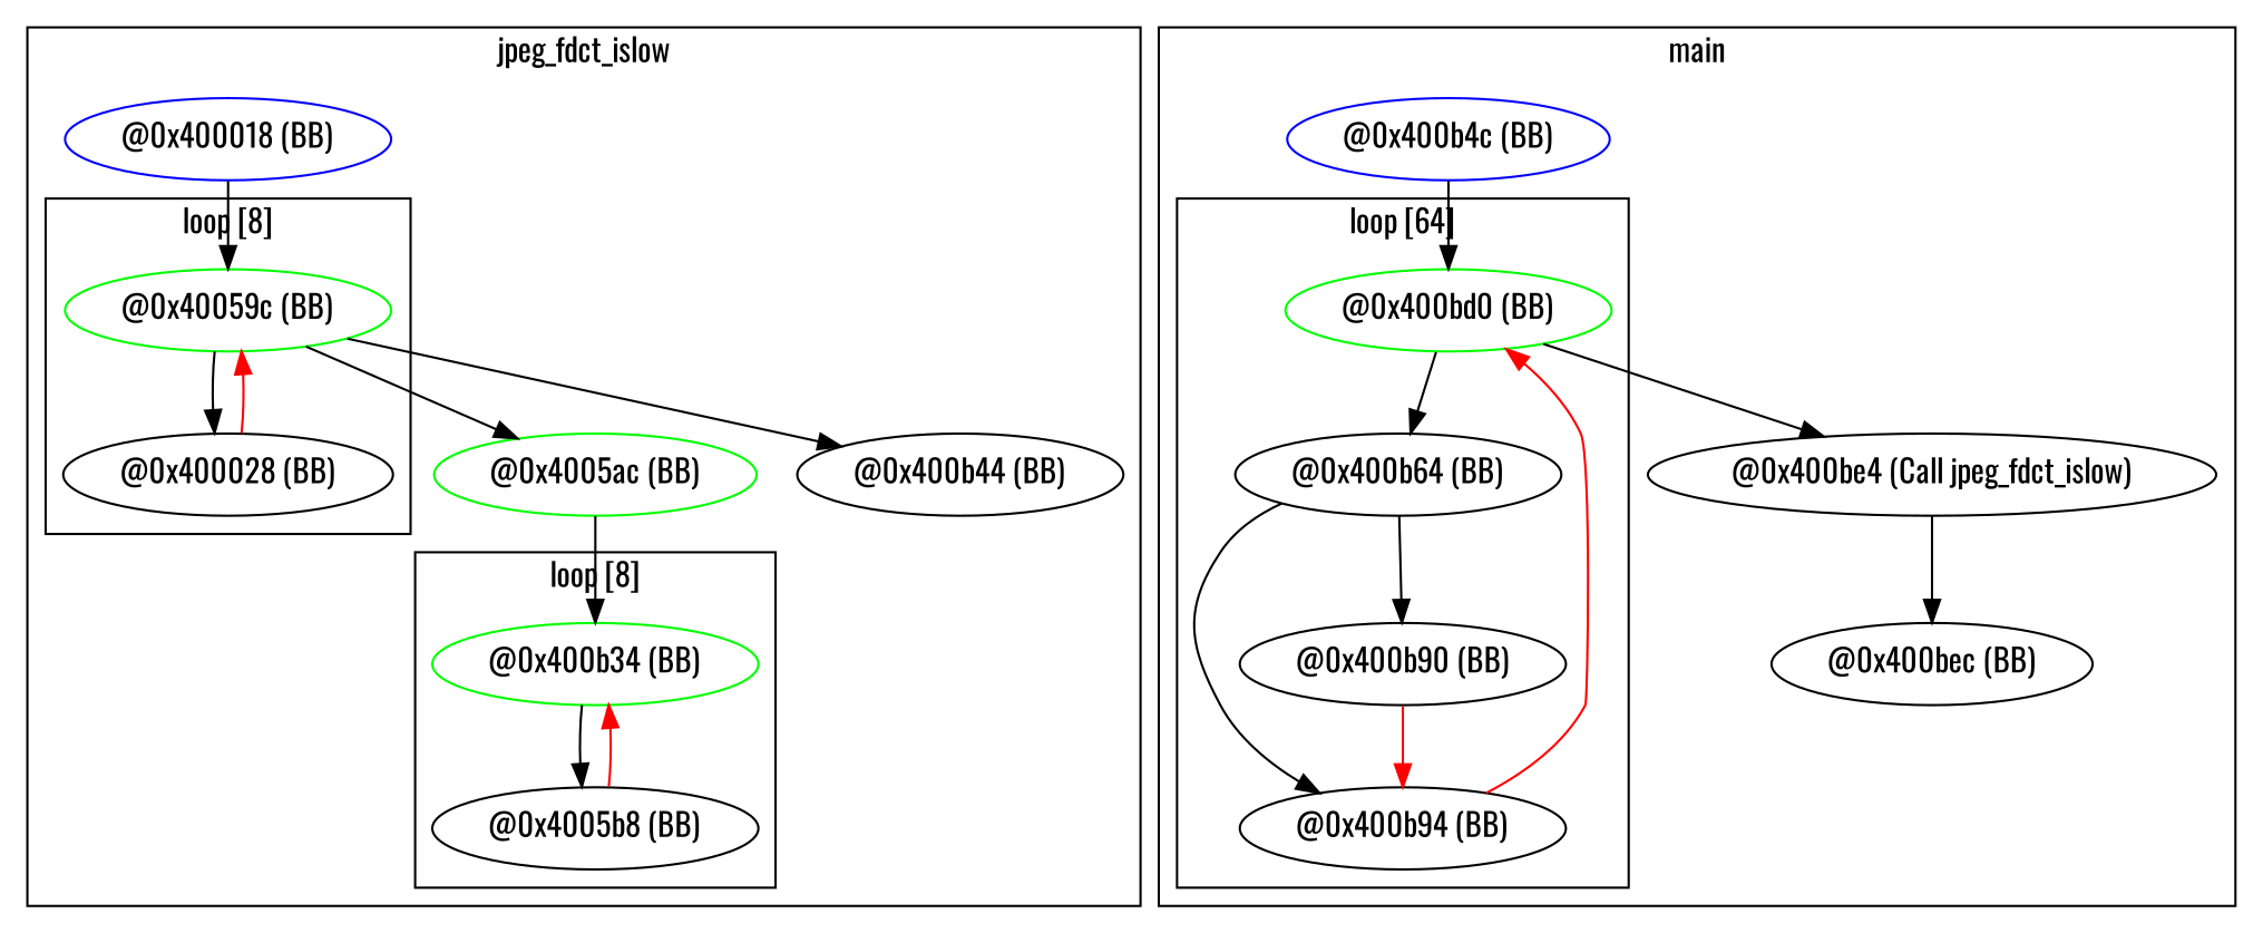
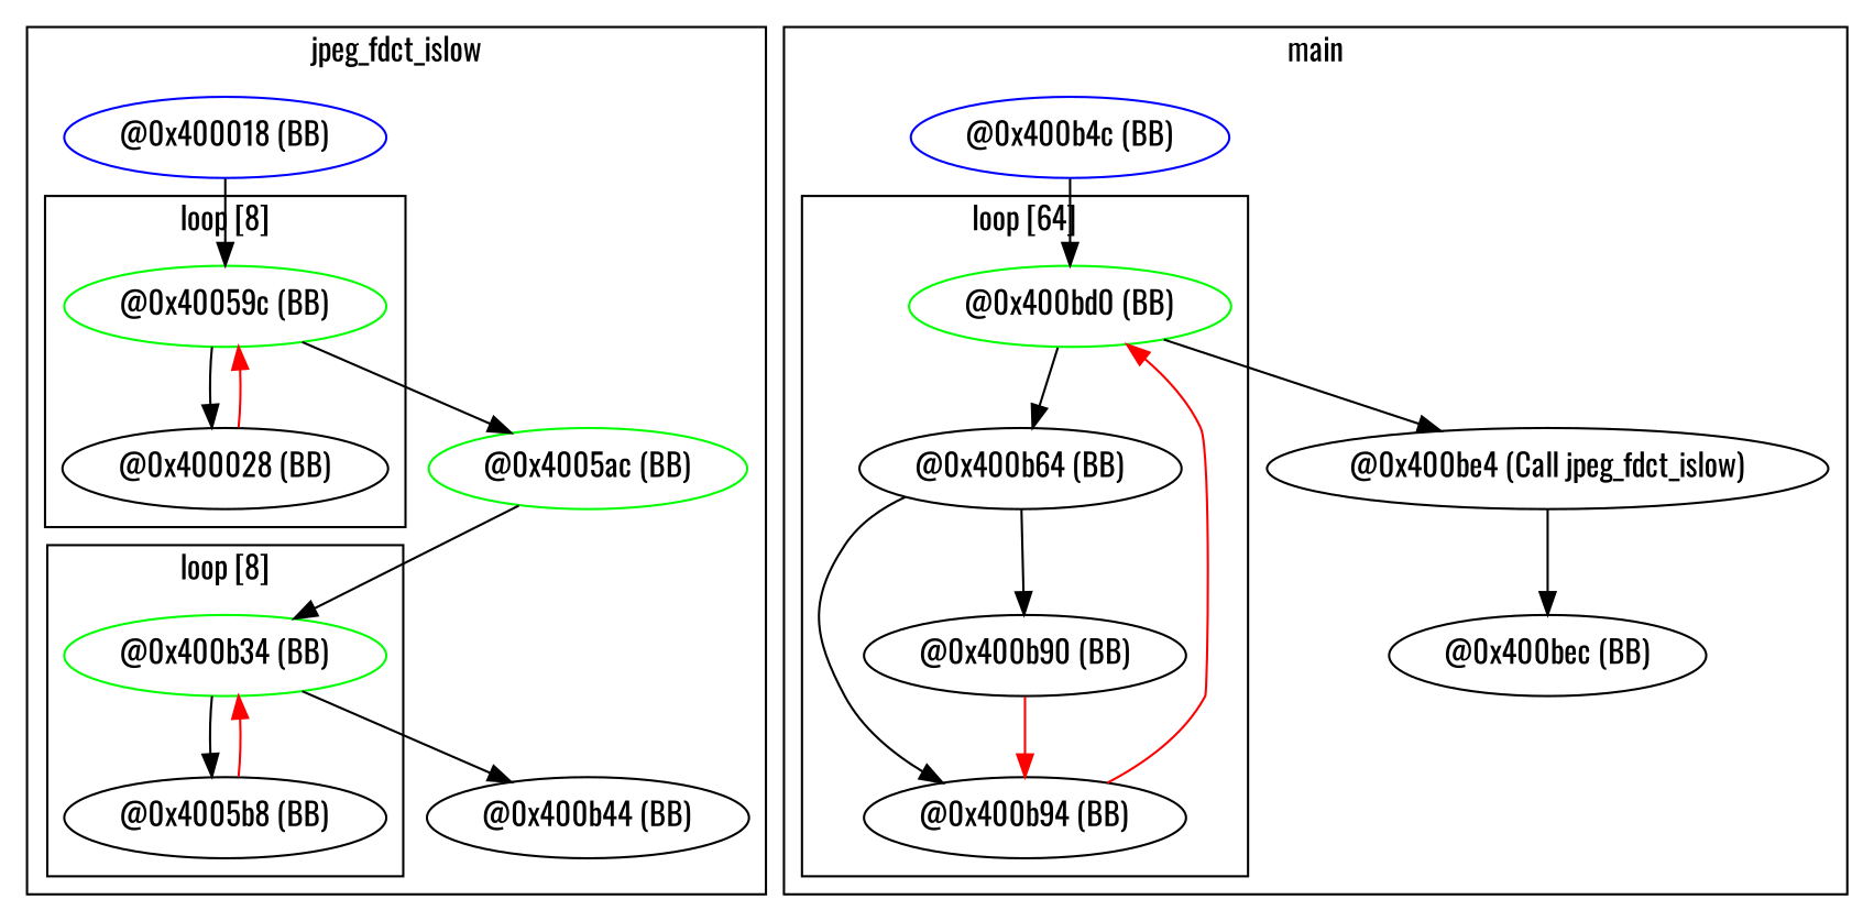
  digraph {
    fontname=Oswald
    node [fontname=Oswald]
    edge [fontname=Oswald]
    n1 [color=green label="@0x40059c (BB)"]
    n2 [label="@0x400028 (BB)"]
    n3 [color=green label="@0x400b34 (BB)"]
    n4 [label="@0x4005b8 (BB)"]
    n5 [color=blue label="@0x400018 (BB)"]
    n6 [color=green label="@0x4005ac (BB)"]
    n7 [label="@0x400b44 (BB)"]
    n8 [color=green label="@0x400bd0 (BB)"]
    n9 [label="@0x400b94 (BB)"]
    n10 [label="@0x400b64 (BB)"]
    n11 [label="@0x400b90 (BB)"]
    n12 [color=blue label="@0x400b4c (BB)"]
    n13 [label="@0x400be4 (Call jpeg_fdct_islow)"]
    n14 [label="@0x400bec (BB)"]
    subgraph cluster_1 {
      label=jpeg_fdct_islow
      n5
      n6
      n7
      subgraph cluster_2 {
        label="loop [8]"
        n1
        n2
      }
      subgraph cluster_3 {
        label="loop [8]"
        n3
        n4
      }
    }
    subgraph cluster_4 {
      label=main
      n12
      n13
      n14
      subgraph cluster_5 {
        label="loop [64]"
        n8
        n9
        n10
        n11
      }
    }
    n1 -> n2
    n1 -> n6
    n2 -> n1 [color=red]
    n3 -> n4
-   n1 -> n7
+   n3 -> n7
    n4 -> n3 [color=red]
    n5 -> n1
    n6 -> n3
    n8 -> n10
    n8 -> n13
    n9 -> n8 [color=red]
    n10 -> n9
    n10 -> n11
    n11 -> n9 [color=red]
    n12 -> n8
    n13 -> n14
  }
